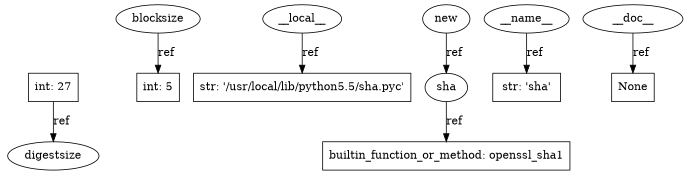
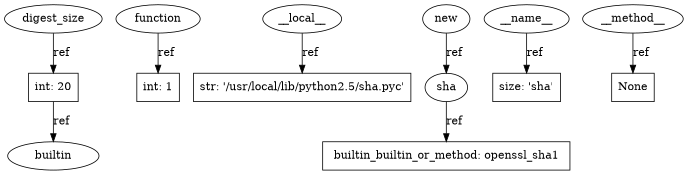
  digraph {
    node [shape=ellipse]
-   n1 [label=digestsize]
-   n2 [label="int: 27" shape=box]
-   n3 [label=blocksize]
-   n4 [label="int: 5" shape=box]
+   n1 [label=builtin]
+   n2 [label="int: 20" shape=box]
+   n3 [label=function]
+   n4 [label="int: 1" shape=box]
    n5 [label=__local__]
-   n6 [label="str: '/usr/local/lib/python5.5/sha.pyc'" shape=box]
+   n6 [label="str: '/usr/local/lib/python2.5/sha.pyc'" shape=box]
    n7 [label=sha]
-   n8 [label="builtin_function_or_method: openssl_sha1" shape=box]
+   n8 [label="builtin_builtin_or_method: openssl_sha1" shape=box]
    n9 [label=new]
    n10 [label=__name__]
-   n11 [label="str: 'sha'" shape=box]
-   n12 [label=__doc__]
+   n11 [label="size: 'sha'" shape=box]
+   n12 [label=__method__]
    n13 [label=None shape=box]
+   n14 [label=digest_size]
    n2 -> n1 [label=ref]
    n3 -> n4 [label=ref]
    n5 -> n6 [label=ref]
    n7 -> n8 [label=ref]
    n9 -> n7 [label=ref]
    n10 -> n11 [label=ref]
    n12 -> n13 [label=ref]
+   n14 -> n2 [label=ref]
  }
